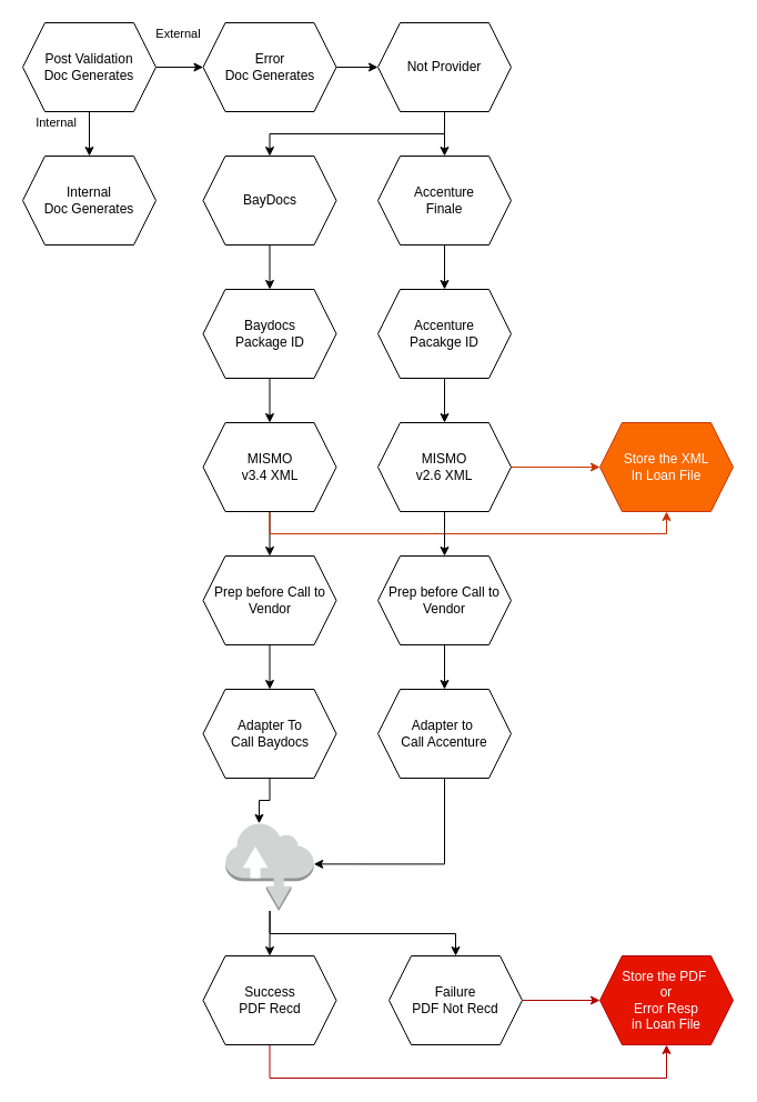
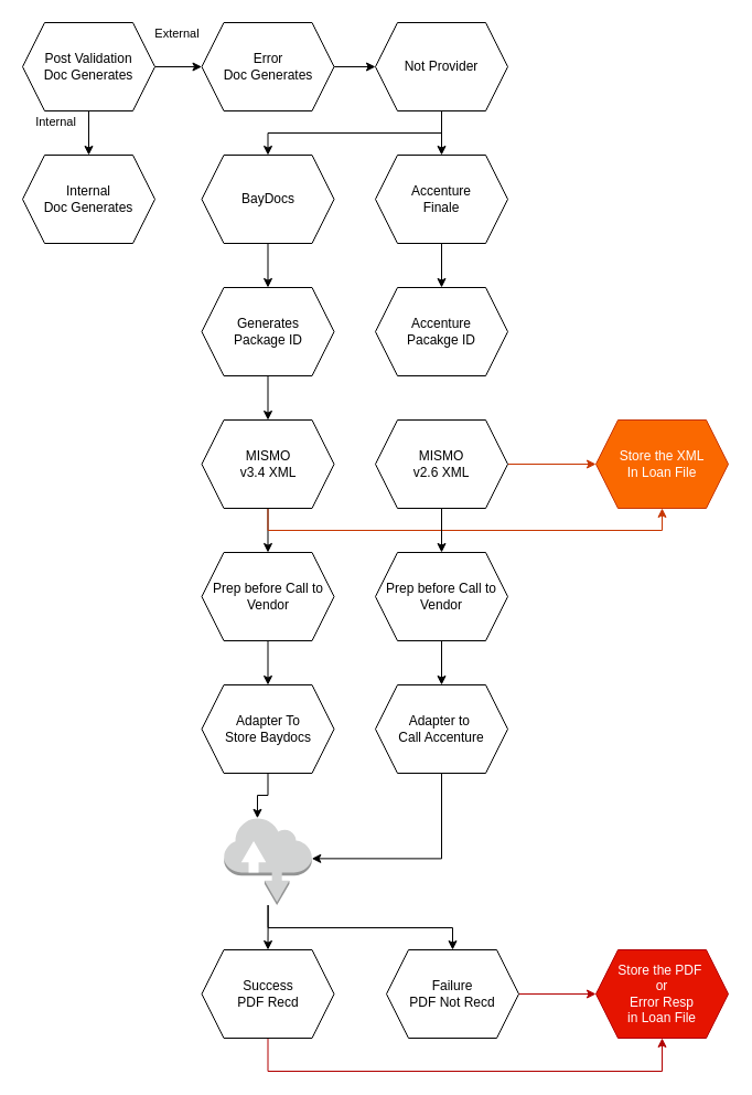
  <mxCell id="0" />
  <mxCell id="1" parent="0" />
  <mxCell id="2" value="External" style="edgeStyle=orthogonalEdgeStyle;rounded=0;orthogonalLoop=1;jettySize=auto;html=1;" edge="1" parent="1" source="4" target="6"><mxGeometry x="-0.059" y="30" relative="1" as="geometry"><mxPoint as="offset" /></mxGeometry></mxCell>
  <mxCell id="3" value="Internal" style="edgeStyle=orthogonalEdgeStyle;rounded=0;orthogonalLoop=1;jettySize=auto;html=1;" edge="1" parent="1" source="4" target="7"><mxGeometry x="-0.5" y="-30" relative="1" as="geometry"><mxPoint as="offset" /></mxGeometry></mxCell>
  <mxCell id="4" value="Post Validation &lt;br&gt;Doc Generates" style="shape=hexagon;perimeter=hexagonPerimeter2;whiteSpace=wrap;html=1;fixedSize=1;" vertex="1" parent="1"><mxGeometry x="20" y="20" width="120" height="80" as="geometry" /></mxCell>
  <mxCell id="5" value="" style="edgeStyle=orthogonalEdgeStyle;rounded=0;orthogonalLoop=1;jettySize=auto;html=1;" edge="1" parent="1" source="6" target="10"><mxGeometry relative="1" as="geometry" /></mxCell>
  <mxCell id="6" value="Error&lt;br&gt;Doc Generates" style="shape=hexagon;perimeter=hexagonPerimeter2;whiteSpace=wrap;html=1;fixedSize=1;" vertex="1" parent="1"><mxGeometry x="182.5" y="20" width="120" height="80" as="geometry" /></mxCell>
  <mxCell id="7" value="Internal &lt;br&gt;Doc Generates" style="shape=hexagon;perimeter=hexagonPerimeter2;whiteSpace=wrap;html=1;fixedSize=1;" vertex="1" parent="1"><mxGeometry x="20" y="140" width="120" height="80" as="geometry" /></mxCell>
  <mxCell id="8" style="edgeStyle=orthogonalEdgeStyle;rounded=0;orthogonalLoop=1;jettySize=auto;html=1;entryX=0.5;entryY=0;entryDx=0;entryDy=0;" edge="1" parent="1" source="10" target="12"><mxGeometry relative="1" as="geometry"><Array as="points"><mxPoint x="400" y="120" /><mxPoint x="243" y="120" /></Array></mxGeometry></mxCell>
  <mxCell id="9" style="edgeStyle=orthogonalEdgeStyle;rounded=0;orthogonalLoop=1;jettySize=auto;html=1;entryX=0.5;entryY=0;entryDx=0;entryDy=0;" edge="1" parent="1" source="10" target="14"><mxGeometry relative="1" as="geometry" /></mxCell>
  <mxCell id="10" value="Not Provider" style="shape=hexagon;perimeter=hexagonPerimeter2;whiteSpace=wrap;html=1;fixedSize=1;" vertex="1" parent="1"><mxGeometry x="340" y="20" width="120" height="80" as="geometry" /></mxCell>
  <mxCell id="11" value="" style="edgeStyle=orthogonalEdgeStyle;rounded=0;orthogonalLoop=1;jettySize=auto;html=1;" edge="1" parent="1" source="12" target="16"><mxGeometry relative="1" as="geometry" /></mxCell>
  <mxCell id="12" value="BayDocs" style="shape=hexagon;perimeter=hexagonPerimeter2;whiteSpace=wrap;html=1;fixedSize=1;" vertex="1" parent="1"><mxGeometry x="182.5" y="140" width="120" height="80" as="geometry" /></mxCell>
  <mxCell id="13" value="" style="edgeStyle=orthogonalEdgeStyle;rounded=0;orthogonalLoop=1;jettySize=auto;html=1;" edge="1" parent="1" source="14" target="18"><mxGeometry relative="1" as="geometry" /></mxCell>
  <mxCell id="14" value="Accenture&lt;br&gt;Finale" style="shape=hexagon;perimeter=hexagonPerimeter2;whiteSpace=wrap;html=1;fixedSize=1;" vertex="1" parent="1"><mxGeometry x="340" y="140" width="120" height="80" as="geometry" /></mxCell>
  <mxCell id="15" value="" style="edgeStyle=orthogonalEdgeStyle;rounded=0;orthogonalLoop=1;jettySize=auto;html=1;" edge="1" parent="1" source="16" target="21"><mxGeometry relative="1" as="geometry" /></mxCell>
- <mxCell id="16" value="Baydocs&lt;br&gt;Package ID" style="shape=hexagon;perimeter=hexagonPerimeter2;whiteSpace=wrap;html=1;fixedSize=1;" vertex="1" parent="1"><mxGeometry x="182.5" y="260" width="120" height="80" as="geometry" /></mxCell>
- <mxCell id="17" value="" style="edgeStyle=orthogonalEdgeStyle;rounded=0;orthogonalLoop=1;jettySize=auto;html=1;" edge="1" parent="1" source="18" target="24"><mxGeometry relative="1" as="geometry" /></mxCell>
+ <mxCell id="16" value="Generates&lt;br&gt;Package ID" style="shape=hexagon;perimeter=hexagonPerimeter2;whiteSpace=wrap;html=1;fixedSize=1;" vertex="1" parent="1"><mxGeometry x="182.5" y="260" width="120" height="80" as="geometry" /></mxCell>
  <mxCell id="18" value="Accenture &lt;br&gt;Pacakge ID" style="shape=hexagon;perimeter=hexagonPerimeter2;whiteSpace=wrap;html=1;fixedSize=1;" vertex="1" parent="1"><mxGeometry x="340" y="260" width="120" height="80" as="geometry" /></mxCell>
  <mxCell id="19" value="" style="edgeStyle=orthogonalEdgeStyle;rounded=0;orthogonalLoop=1;jettySize=auto;html=1;" edge="1" parent="1" source="21" target="26"><mxGeometry relative="1" as="geometry" /></mxCell>
  <mxCell id="20" style="edgeStyle=orthogonalEdgeStyle;rounded=0;orthogonalLoop=1;jettySize=auto;html=1;entryX=0.5;entryY=1;entryDx=0;entryDy=0;fillColor=#fa6800;strokeColor=#C73500;" edge="1" parent="1" source="21" target="40"><mxGeometry relative="1" as="geometry"><Array as="points"><mxPoint x="243" y="480" /><mxPoint x="600" y="480" /></Array></mxGeometry></mxCell>
  <mxCell id="21" value="MISMO&lt;br&gt;v3.4 XML" style="shape=hexagon;perimeter=hexagonPerimeter2;whiteSpace=wrap;html=1;fixedSize=1;" vertex="1" parent="1"><mxGeometry x="182.5" y="380" width="120" height="80" as="geometry" /></mxCell>
  <mxCell id="22" value="" style="edgeStyle=orthogonalEdgeStyle;rounded=0;orthogonalLoop=1;jettySize=auto;html=1;" edge="1" parent="1" source="24" target="28"><mxGeometry relative="1" as="geometry" /></mxCell>
  <mxCell id="23" value="" style="edgeStyle=orthogonalEdgeStyle;rounded=0;orthogonalLoop=1;jettySize=auto;html=1;fillColor=#fa6800;strokeColor=#C73500;" edge="1" parent="1" source="24" target="40"><mxGeometry relative="1" as="geometry" /></mxCell>
  <mxCell id="24" value="MISMO&lt;br&gt;v2.6 XML" style="shape=hexagon;perimeter=hexagonPerimeter2;whiteSpace=wrap;html=1;fixedSize=1;" vertex="1" parent="1"><mxGeometry x="340" y="380" width="120" height="80" as="geometry" /></mxCell>
  <mxCell id="25" value="" style="edgeStyle=orthogonalEdgeStyle;rounded=0;orthogonalLoop=1;jettySize=auto;html=1;" edge="1" parent="1" source="26" target="30"><mxGeometry relative="1" as="geometry" /></mxCell>
  <mxCell id="26" value="Prep before Call to Vendor" style="shape=hexagon;perimeter=hexagonPerimeter2;whiteSpace=wrap;html=1;fixedSize=1;" vertex="1" parent="1"><mxGeometry x="182.5" y="500" width="120" height="80" as="geometry" /></mxCell>
  <mxCell id="27" value="" style="edgeStyle=orthogonalEdgeStyle;rounded=0;orthogonalLoop=1;jettySize=auto;html=1;" edge="1" parent="1" source="28" target="35"><mxGeometry relative="1" as="geometry" /></mxCell>
  <mxCell id="28" value="Prep before Call to Vendor" style="shape=hexagon;perimeter=hexagonPerimeter2;whiteSpace=wrap;html=1;fixedSize=1;" vertex="1" parent="1"><mxGeometry x="340" y="500" width="120" height="80" as="geometry" /></mxCell>
  <mxCell id="29" style="edgeStyle=orthogonalEdgeStyle;rounded=0;orthogonalLoop=1;jettySize=auto;html=1;entryX=0.38;entryY=0.01;entryDx=0;entryDy=0;entryPerimeter=0;" edge="1" parent="1" source="30" target="33"><mxGeometry relative="1" as="geometry" /></mxCell>
- <mxCell id="30" value="Adapter To&lt;br&gt;Call Baydocs" style="shape=hexagon;perimeter=hexagonPerimeter2;whiteSpace=wrap;html=1;fixedSize=1;" vertex="1" parent="1"><mxGeometry x="182.5" y="620" width="120" height="80" as="geometry" /></mxCell>
+ <mxCell id="30" value="Adapter To&lt;br&gt;Store Baydocs" style="shape=hexagon;perimeter=hexagonPerimeter2;whiteSpace=wrap;html=1;fixedSize=1;" vertex="1" parent="1"><mxGeometry x="182.5" y="620" width="120" height="80" as="geometry" /></mxCell>
  <mxCell id="31" style="edgeStyle=orthogonalEdgeStyle;rounded=0;orthogonalLoop=1;jettySize=auto;html=1;entryX=0.5;entryY=0;entryDx=0;entryDy=0;" edge="1" parent="1" source="33" target="37"><mxGeometry relative="1" as="geometry" /></mxCell>
  <mxCell id="32" style="edgeStyle=orthogonalEdgeStyle;rounded=0;orthogonalLoop=1;jettySize=auto;html=1;entryX=0.5;entryY=0;entryDx=0;entryDy=0;" edge="1" parent="1" source="33" target="39"><mxGeometry relative="1" as="geometry"><Array as="points"><mxPoint x="243" y="840" /><mxPoint x="410" y="840" /></Array></mxGeometry></mxCell>
  <mxCell id="33" value="" style="outlineConnect=0;dashed=0;verticalLabelPosition=bottom;verticalAlign=top;align=center;html=1;shape=mxgraph.aws3.internet;fillColor=#D2D3D3;gradientColor=none;" vertex="1" parent="1"><mxGeometry x="202.75" y="740" width="79.5" height="79.5" as="geometry" /></mxCell>
  <mxCell id="34" style="edgeStyle=orthogonalEdgeStyle;rounded=0;orthogonalLoop=1;jettySize=auto;html=1;entryX=1;entryY=0.47;entryDx=0;entryDy=0;entryPerimeter=0;" edge="1" parent="1" source="35" target="33"><mxGeometry relative="1" as="geometry"><Array as="points"><mxPoint x="400" y="777" /></Array></mxGeometry></mxCell>
  <mxCell id="35" value="Adapter to&amp;nbsp;&lt;br&gt;Call Accenture" style="shape=hexagon;perimeter=hexagonPerimeter2;whiteSpace=wrap;html=1;fixedSize=1;" vertex="1" parent="1"><mxGeometry x="340" y="620" width="120" height="80" as="geometry" /></mxCell>
  <mxCell id="36" style="edgeStyle=orthogonalEdgeStyle;rounded=0;orthogonalLoop=1;jettySize=auto;html=1;entryX=0.5;entryY=1;entryDx=0;entryDy=0;fillColor=#e51400;strokeColor=#B20000;" edge="1" parent="1" source="37" target="41"><mxGeometry relative="1" as="geometry"><Array as="points"><mxPoint x="243" y="970" /><mxPoint x="600" y="970" /></Array></mxGeometry></mxCell>
  <mxCell id="37" value="Success&lt;br&gt;PDF Recd" style="shape=hexagon;perimeter=hexagonPerimeter2;whiteSpace=wrap;html=1;fixedSize=1;" vertex="1" parent="1"><mxGeometry x="182.5" y="860" width="120" height="80" as="geometry" /></mxCell>
  <mxCell id="38" style="edgeStyle=orthogonalEdgeStyle;rounded=0;orthogonalLoop=1;jettySize=auto;html=1;entryX=0;entryY=0.5;entryDx=0;entryDy=0;fillColor=#e51400;strokeColor=#B20000;" edge="1" parent="1" source="39" target="41"><mxGeometry relative="1" as="geometry" /></mxCell>
  <mxCell id="39" value="Failure&lt;br&gt;PDF Not Recd" style="shape=hexagon;perimeter=hexagonPerimeter2;whiteSpace=wrap;html=1;fixedSize=1;" vertex="1" parent="1"><mxGeometry x="350" y="860" width="120" height="80" as="geometry" /></mxCell>
  <mxCell id="40" value="Store the XML&lt;br&gt;In Loan File" style="shape=hexagon;perimeter=hexagonPerimeter2;whiteSpace=wrap;html=1;fixedSize=1;fillColor=#fa6800;strokeColor=#C73500;fontColor=#ffffff;" vertex="1" parent="1"><mxGeometry x="540" y="380" width="120" height="80" as="geometry" /></mxCell>
  <mxCell id="41" value="Store the PDF&amp;nbsp;&lt;br&gt;or &lt;br&gt;Error Resp&lt;br&gt;in Loan File" style="shape=hexagon;perimeter=hexagonPerimeter2;whiteSpace=wrap;html=1;fixedSize=1;fillColor=#e51400;strokeColor=#B20000;fontColor=#ffffff;" vertex="1" parent="1"><mxGeometry x="540" y="860" width="120" height="80" as="geometry" /></mxCell>
